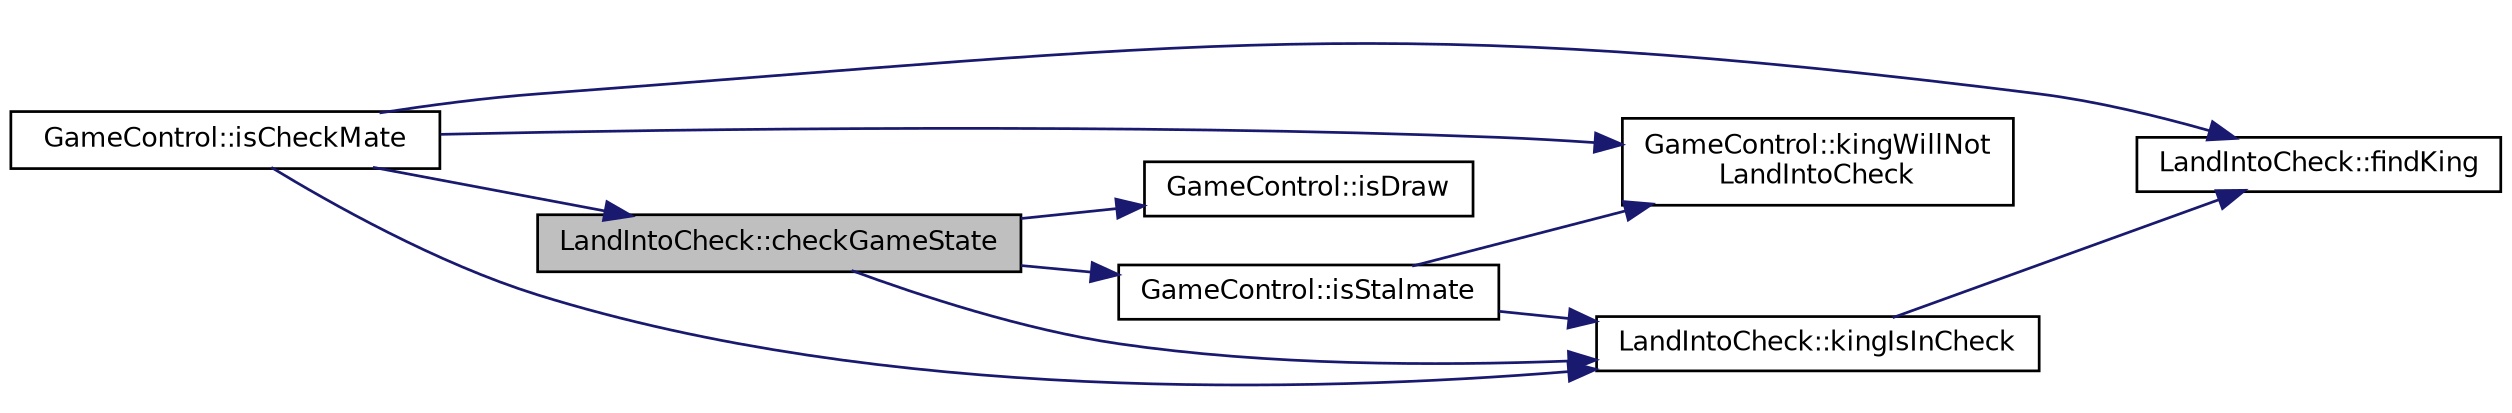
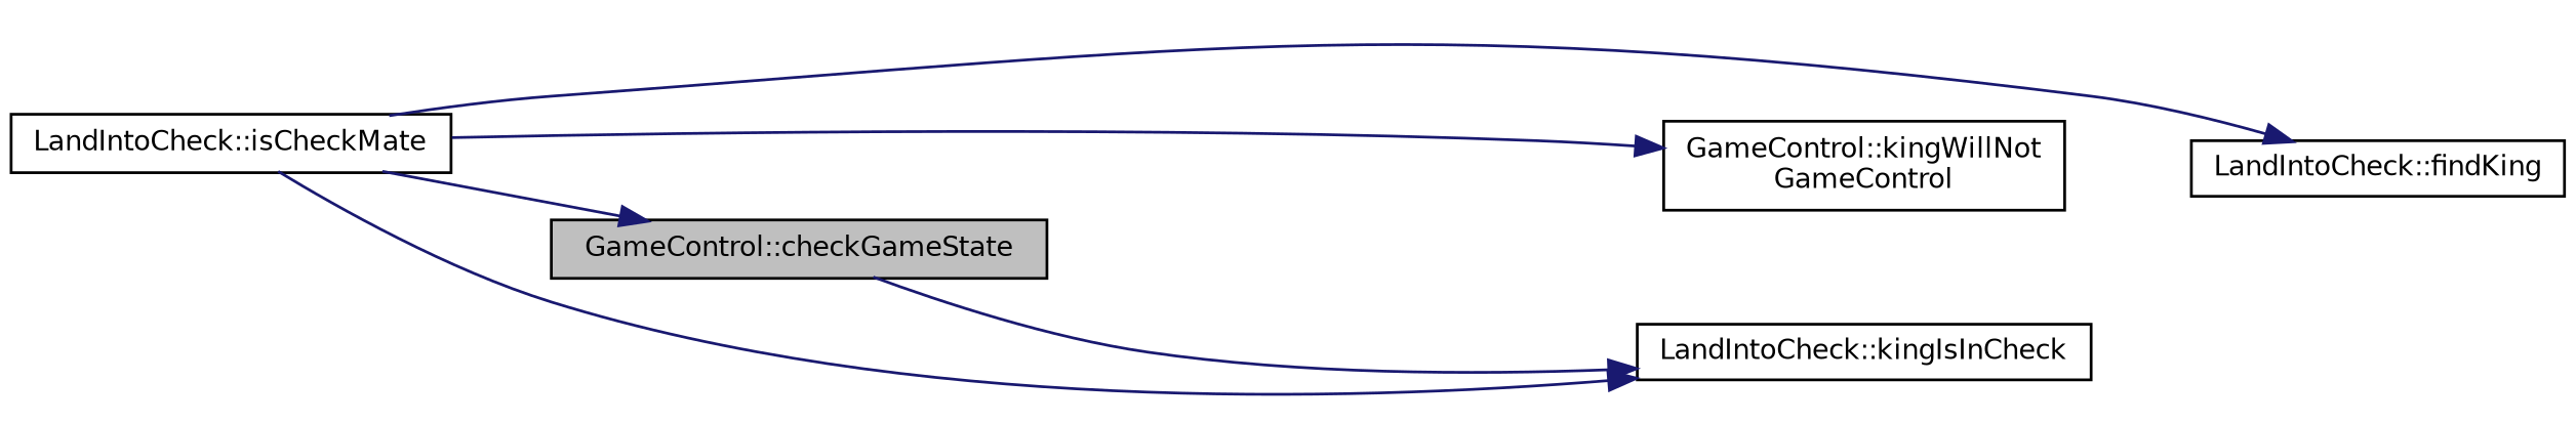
  digraph {
    rankdir=LR
    node [color=black fillcolor=white fontname=Helvetica fontsize=10 shape=record style=filled]
    edge [color=midnightblue fontname=Helvetica fontsize=10 labelfontname=Helvetica labelfontsize=10 style=solid]
-   n1 [fillcolor=grey75 fontcolor=black height=0.2 label="LandIntoCheck::checkGameState" width=0.4]
+   n1 [fillcolor=grey75 fontcolor=black height=0.2 label="GameControl::checkGameState" width=0.4]
    n2 [height=0.2 label="LandIntoCheck::kingIsInCheck" width=0.4]
-   n3 [height=0.2 label="GameControl::isDraw" width=0.4]
-   n4 [height=0.2 label="GameControl::isStalmate" width=0.4]
-   n5 [height=0.2 label="GameControl::isCheckMate" width=0.4]
+   n5 [height=0.2 label="LandIntoCheck::isCheckMate" width=0.4]
    n6 [height=0.2 label="LandIntoCheck::findKing" width=0.4]
-   n7 [height=0.2 label="GameControl::kingWillNot\lLandIntoCheck" width=0.4]
+   n7 [height=0.2 label="GameControl::kingWillNot\lGameControl" width=0.4]
    n1 -> n2
-   n1 -> n3
-   n1 -> n4
-   n2 -> n6
-   n4 -> n2
-   n4 -> n7
    n5 -> n1
    n5 -> n2
    n5 -> n6
    n5 -> n7
  }
